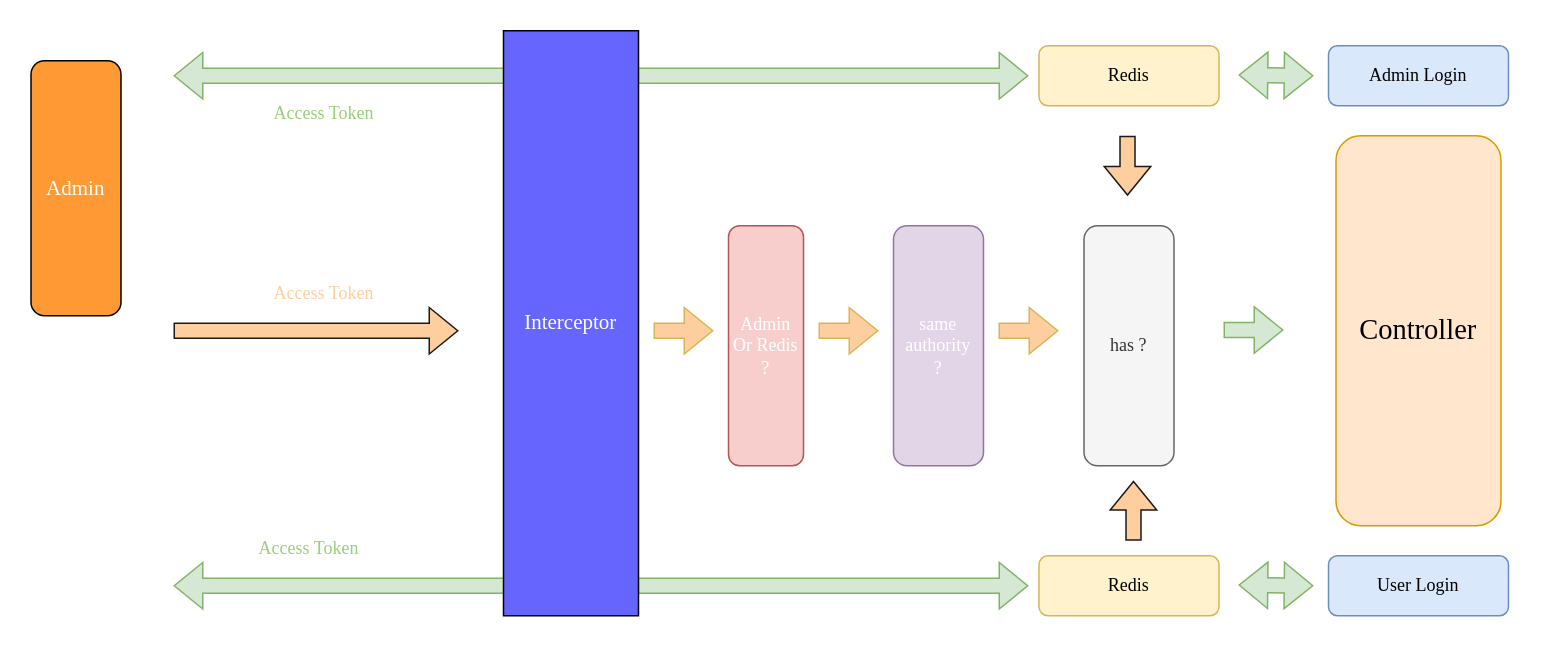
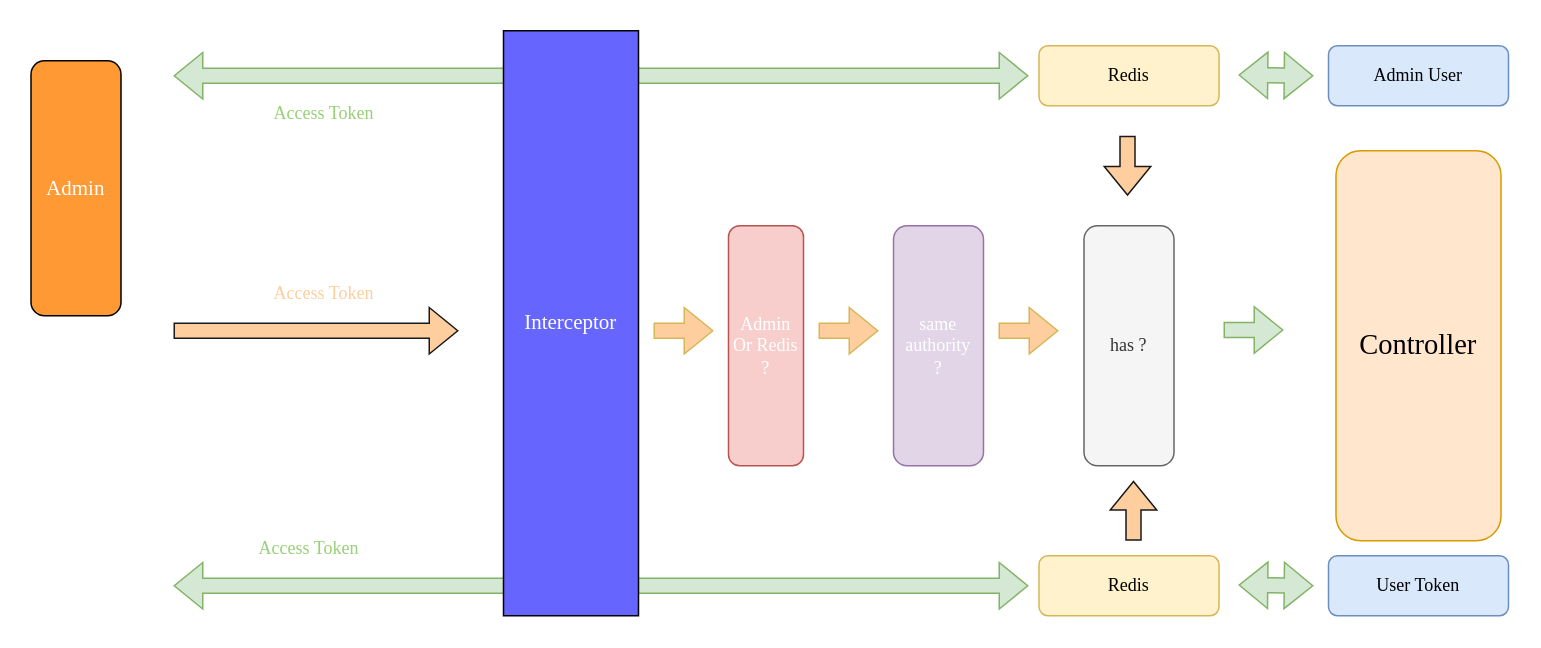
  <mxCell id="0" />
  <mxCell id="1" parent="0" />
  <mxCell id="2" value="" style="shape=flexArrow;endArrow=classic;html=1;rounded=0;strokeColor=#82b366;fontSize=14;fontColor=#FFFFFF;fillColor=#d5e8d4;startArrow=block;" parent="1" edge="1"><mxGeometry width="50" height="50" relative="1" as="geometry"><mxPoint x="115" y="390" as="sourcePoint" /><mxPoint x="685" y="390" as="targetPoint" /></mxGeometry></mxCell>
  <mxCell id="3" value="" style="shape=flexArrow;endArrow=classic;html=1;rounded=0;strokeColor=#82b366;fontSize=14;fontColor=#FFFFFF;fillColor=#d5e8d4;startArrow=block;" parent="1" edge="1"><mxGeometry width="50" height="50" relative="1" as="geometry"><mxPoint x="115" y="50" as="sourcePoint" /><mxPoint x="685" y="50" as="targetPoint" /></mxGeometry></mxCell>
  <mxCell id="4" value="Interceptor" style="rounded=0;fontSize=14;fillColor=#6666FF;fontColor=#FFFFFF;whiteSpace=wrap;html=1;fontFamily=Comic Sans MS;" parent="1" vertex="1"><mxGeometry x="335" y="20" width="90" height="390" as="geometry" /></mxCell>
  <mxCell id="5" value="" style="group;fontFamily=Comic Sans MS;" parent="1" vertex="1" connectable="0"><mxGeometry x="115" y="180" width="150" height="40" as="geometry" /></mxCell>
  <mxCell id="6" value="" style="shape=flexArrow;endArrow=classic;html=1;rounded=0;strokeColor=#1A1A1A;fontSize=14;fontColor=#FFFFFF;fillColor=#FFCE9F;" parent="5" edge="1"><mxGeometry width="50" height="50" relative="1" as="geometry"><mxPoint y="40" as="sourcePoint" /><mxPoint x="190" y="40" as="targetPoint" /></mxGeometry></mxCell>
  <mxCell id="7" value="&lt;font face=&quot;Comic Sans MS&quot;&gt;Access Token&lt;/font&gt;" style="text;html=1;align=center;verticalAlign=middle;resizable=0;points=[];autosize=1;strokeColor=none;fillColor=none;fontColor=#FFCE9F;" parent="5" vertex="1"><mxGeometry x="50" width="100" height="30" as="geometry" /></mxCell>
  <mxCell id="8" value="&lt;font face=&quot;Comic Sans MS&quot;&gt;Admin&lt;/font&gt;" style="rounded=1;whiteSpace=wrap;html=1;fontSize=14;fillColor=#FF9933;fontColor=#FFFFFF;" parent="1" vertex="1"><mxGeometry x="20" y="40" width="60" height="170" as="geometry" /></mxCell>
  <mxCell id="9" value="&lt;font face=&quot;Comic Sans MS&quot;&gt;Access Token&lt;/font&gt;" style="text;html=1;align=center;verticalAlign=middle;resizable=0;points=[];autosize=1;strokeColor=none;fillColor=none;fontColor=#97D077;" parent="1" vertex="1"><mxGeometry x="165" y="60" width="100" height="30" as="geometry" /></mxCell>
  <mxCell id="10" value="&lt;font face=&quot;Comic Sans MS&quot;&gt;Access Token&lt;/font&gt;" style="text;html=1;align=center;verticalAlign=middle;resizable=0;points=[];autosize=1;strokeColor=none;fillColor=none;fontColor=#97D077;" parent="1" vertex="1"><mxGeometry x="155" y="350" width="100" height="30" as="geometry" /></mxCell>
  <mxCell id="11" value="Admin Or Redis ?" style="rounded=1;whiteSpace=wrap;html=1;fontFamily=Comic Sans MS;fillColor=#f8cecc;strokeColor=#b85450;fontColor=#FFFFFF;" parent="1" vertex="1"><mxGeometry x="485" y="150" width="50" height="160" as="geometry" /></mxCell>
  <mxCell id="12" value="" style="shape=flexArrow;endArrow=classic;html=1;rounded=0;strokeColor=#d6b656;fontSize=14;fontColor=#FFFFFF;fillColor=#FFCE9F;" parent="1" edge="1"><mxGeometry width="50" height="50" relative="1" as="geometry"><mxPoint x="435" y="220" as="sourcePoint" /><mxPoint x="475" y="220" as="targetPoint" /></mxGeometry></mxCell>
  <mxCell id="13" value="" style="group" parent="1" vertex="1" connectable="0"><mxGeometry x="885" y="30" width="120" height="380" as="geometry" /></mxCell>
- <mxCell id="14" value="&lt;font face=&quot;Comic Sans MS&quot;&gt;Admin Login&lt;/font&gt;" style="rounded=1;whiteSpace=wrap;html=1;fillColor=#dae8fc;strokeColor=#6c8ebf;" parent="13" vertex="1"><mxGeometry width="120" height="40" as="geometry" /></mxCell>
- <mxCell id="15" value="&lt;font face=&quot;Comic Sans MS&quot; style=&quot;font-size: 19px;&quot;&gt;Controller&lt;/font&gt;" style="rounded=1;whiteSpace=wrap;html=1;fillStyle=solid;fillColor=#ffe6cc;strokeColor=#d79b00;" parent="13" vertex="1"><mxGeometry x="5" y="60" width="110" height="260" as="geometry" /></mxCell>
- <mxCell id="16" value="&lt;font face=&quot;Comic Sans MS&quot;&gt;User Login&lt;/font&gt;" style="rounded=1;whiteSpace=wrap;html=1;fillColor=#dae8fc;strokeColor=#6c8ebf;" parent="13" vertex="1"><mxGeometry y="340" width="120" height="40" as="geometry" /></mxCell>
+ <mxCell id="14" value="&lt;font face=&quot;Comic Sans MS&quot;&gt;Admin User&lt;/font&gt;" style="rounded=1;whiteSpace=wrap;html=1;fillColor=#dae8fc;strokeColor=#6c8ebf;" parent="13" vertex="1"><mxGeometry width="120" height="40" as="geometry" /></mxCell>
+ <mxCell id="15" value="&lt;font face=&quot;Comic Sans MS&quot; style=&quot;font-size: 19px;&quot;&gt;Controller&lt;/font&gt;" style="rounded=1;whiteSpace=wrap;html=1;fillStyle=solid;fillColor=#ffe6cc;strokeColor=#d79b00;" parent="13" vertex="1"><mxGeometry x="5" y="70" width="110" height="260" as="geometry" /></mxCell>
+ <mxCell id="16" value="&lt;font face=&quot;Comic Sans MS&quot;&gt;User Token&lt;/font&gt;" style="rounded=1;whiteSpace=wrap;html=1;fillColor=#dae8fc;strokeColor=#6c8ebf;" parent="13" vertex="1"><mxGeometry y="340" width="120" height="40" as="geometry" /></mxCell>
  <mxCell id="17" value="" style="shape=flexArrow;endArrow=classic;html=1;rounded=0;strokeColor=#82b366;fontSize=14;fontColor=#FFFFFF;fillColor=#d5e8d4;" parent="1" edge="1"><mxGeometry width="50" height="50" relative="1" as="geometry"><mxPoint x="815" y="219.5" as="sourcePoint" /><mxPoint x="855" y="219.5" as="targetPoint" /></mxGeometry></mxCell>
  <mxCell id="18" value="same authority&lt;br&gt;?" style="rounded=1;whiteSpace=wrap;html=1;fontFamily=Comic Sans MS;fillColor=#e1d5e7;strokeColor=#9673a6;fontColor=#FFFFFF;" parent="1" vertex="1"><mxGeometry x="595" y="150" width="60" height="160" as="geometry" /></mxCell>
  <mxCell id="19" value="" style="shape=flexArrow;endArrow=classic;html=1;rounded=0;strokeColor=#d6b656;fontSize=14;fontColor=#FFFFFF;fillColor=#FFCE9F;" parent="1" edge="1"><mxGeometry width="50" height="50" relative="1" as="geometry"><mxPoint x="545" y="220" as="sourcePoint" /><mxPoint x="585" y="220" as="targetPoint" /></mxGeometry></mxCell>
  <mxCell id="20" value="has ?" style="rounded=1;whiteSpace=wrap;html=1;fontFamily=Comic Sans MS;fillColor=#f5f5f5;strokeColor=#666666;fontColor=#333333;" vertex="1" parent="1"><mxGeometry x="722" y="150" width="60" height="160" as="geometry" /></mxCell>
  <mxCell id="21" value="" style="shape=flexArrow;endArrow=classic;html=1;rounded=0;strokeColor=#d6b656;fontSize=14;fontColor=#FFFFFF;fillColor=#FFCE9F;" edge="1" parent="1"><mxGeometry width="50" height="50" relative="1" as="geometry"><mxPoint x="665" y="220" as="sourcePoint" /><mxPoint x="705" y="220" as="targetPoint" /></mxGeometry></mxCell>
  <mxCell id="22" value="&lt;font face=&quot;Comic Sans MS&quot;&gt;Redis&lt;/font&gt;" style="rounded=1;whiteSpace=wrap;html=1;fillColor=#fff2cc;strokeColor=#d6b656;" vertex="1" parent="1"><mxGeometry x="692" y="370" width="120" height="40" as="geometry" /></mxCell>
  <mxCell id="23" value="" style="shape=flexArrow;endArrow=classic;html=1;rounded=0;strokeColor=#82b366;fontSize=14;fontColor=#FFFFFF;fillColor=#d5e8d4;startArrow=block;" edge="1" parent="1"><mxGeometry width="50" height="50" relative="1" as="geometry"><mxPoint x="825" y="389.5" as="sourcePoint" /><mxPoint x="875" y="390" as="targetPoint" /></mxGeometry></mxCell>
  <mxCell id="24" value="&lt;font face=&quot;Comic Sans MS&quot;&gt;Redis&lt;/font&gt;" style="rounded=1;whiteSpace=wrap;html=1;fillColor=#fff2cc;strokeColor=#d6b656;" vertex="1" parent="1"><mxGeometry x="692" y="30" width="120" height="40" as="geometry" /></mxCell>
  <mxCell id="25" value="" style="shape=flexArrow;endArrow=classic;html=1;rounded=0;strokeColor=#82b366;fontSize=14;fontColor=#FFFFFF;fillColor=#d5e8d4;startArrow=block;" edge="1" parent="1"><mxGeometry width="50" height="50" relative="1" as="geometry"><mxPoint x="825" y="49.5" as="sourcePoint" /><mxPoint x="875" y="50" as="targetPoint" /></mxGeometry></mxCell>
  <mxCell id="26" value="" style="shape=flexArrow;endArrow=classic;html=1;rounded=0;strokeColor=#1A1A1A;fontSize=14;fontColor=#FFFFFF;fillColor=#FFCE9F;" edge="1" parent="1"><mxGeometry width="50" height="50" relative="1" as="geometry"><mxPoint x="755" y="360" as="sourcePoint" /><mxPoint x="755" y="320" as="targetPoint" /></mxGeometry></mxCell>
  <mxCell id="27" value="" style="shape=flexArrow;endArrow=classic;html=1;rounded=0;strokeColor=#1A1A1A;fontSize=14;fontColor=#FFFFFF;fillColor=#FFCE9F;" edge="1" parent="1"><mxGeometry width="50" height="50" relative="1" as="geometry"><mxPoint x="751" y="90" as="sourcePoint" /><mxPoint x="751" y="130" as="targetPoint" /></mxGeometry></mxCell>
